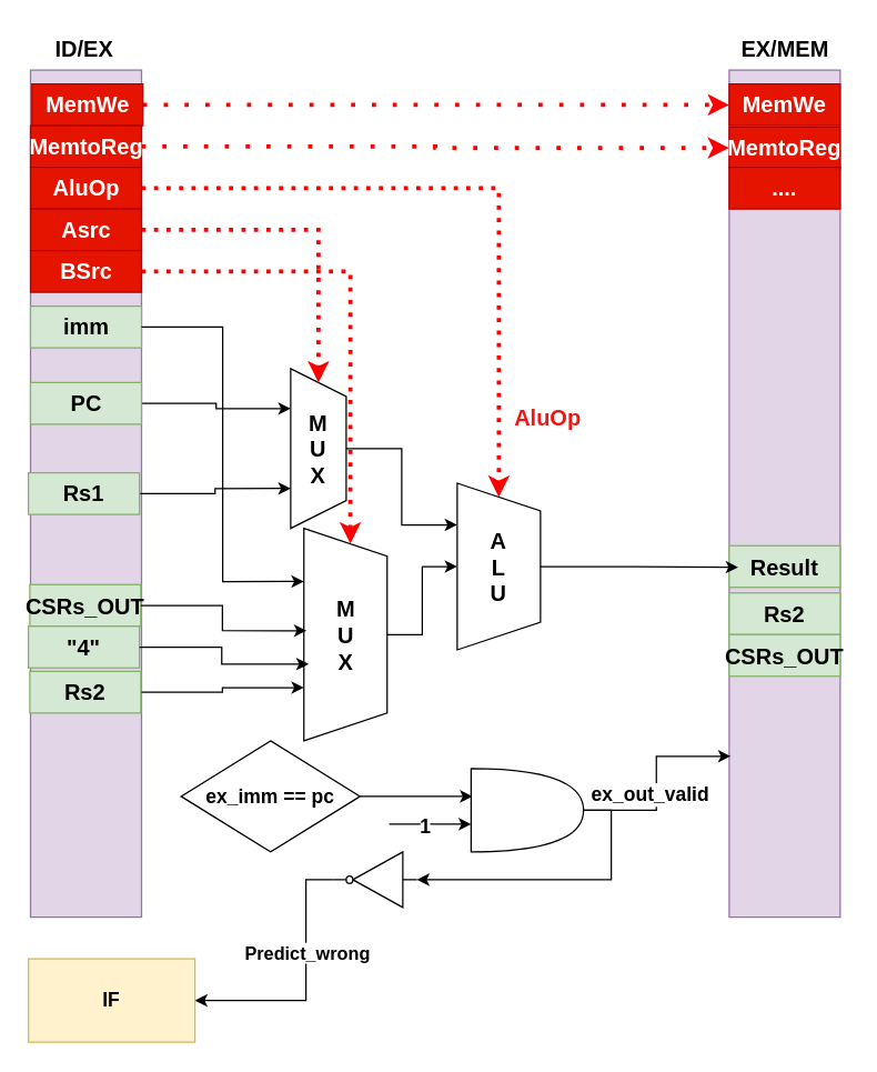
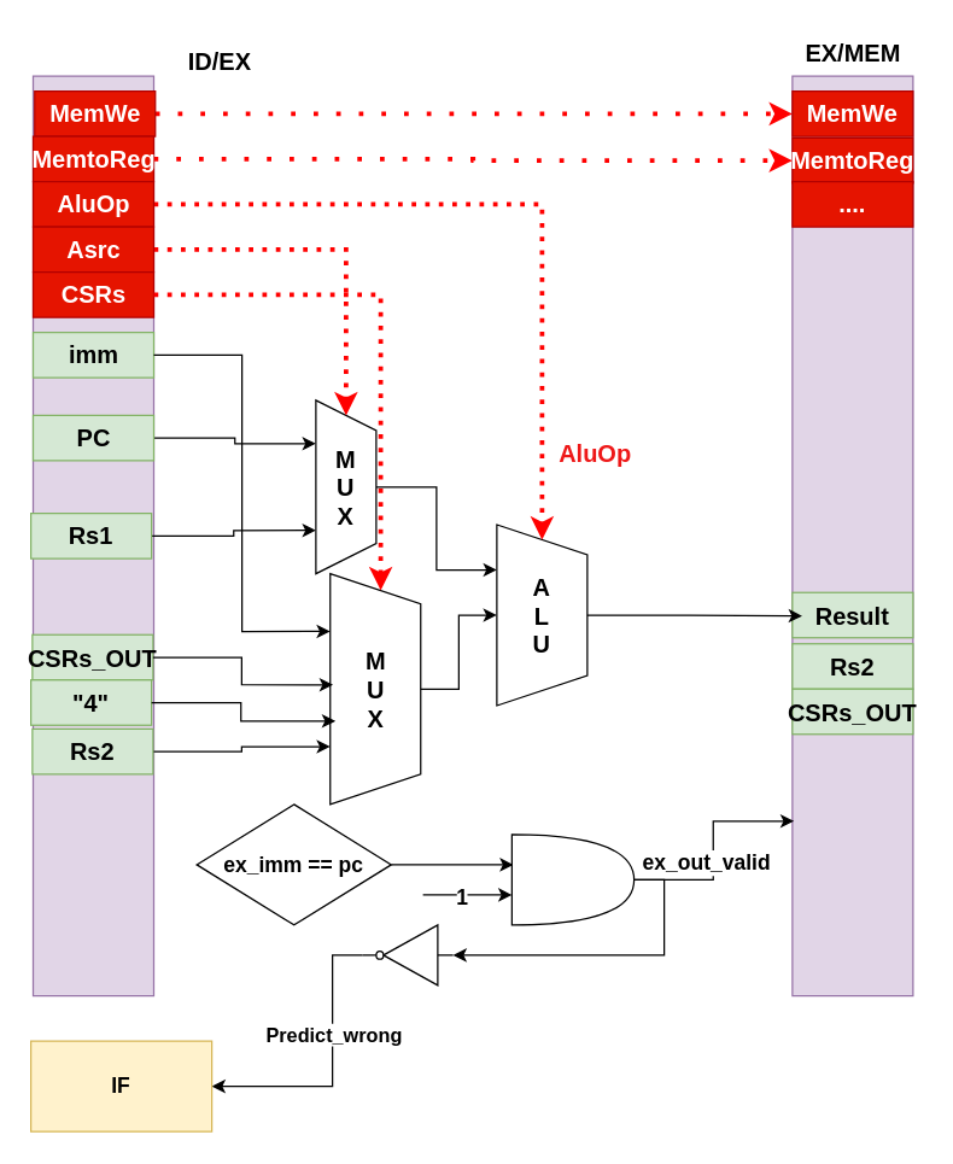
  <mxCell id="0" />
  <mxCell id="1" parent="0" />
  <mxCell id="2" value="A&lt;div style=&quot;font-size: 16px;&quot;&gt;L&lt;/div&gt;&lt;div style=&quot;font-size: 16px;&quot;&gt;U&lt;/div&gt;" style="shape=trapezoid;perimeter=trapezoidPerimeter;whiteSpace=wrap;html=1;fixedSize=1;direction=south;fontSize=16;fontStyle=1;movable=1;resizable=1;rotatable=1;deletable=1;editable=1;locked=0;connectable=1;" vertex="1" parent="1"><mxGeometry x="329" y="347.5" width="60" height="120" as="geometry" /></mxCell>
  <mxCell id="3" value="" style="rounded=0;whiteSpace=wrap;html=1;fontSize=16;fillColor=#e1d5e7;strokeColor=#9673a6;container=0;fontStyle=1;movable=1;resizable=1;rotatable=1;deletable=1;editable=1;locked=0;connectable=1;" vertex="1" parent="1"><mxGeometry x="21.5" y="50" width="80" height="610" as="geometry" /></mxCell>
- <mxCell id="4" value="ID/EX" style="text;html=1;align=center;verticalAlign=middle;resizable=1;points=[];autosize=1;strokeColor=none;fillColor=none;fontSize=16;container=0;fontStyle=1;movable=1;rotatable=1;deletable=1;editable=1;locked=0;connectable=1;" vertex="1" parent="1"><mxGeometry x="25" y="20" width="70" height="30" as="geometry" /></mxCell>
+ <mxCell id="4" value="ID/EX" style="text;html=1;align=center;verticalAlign=middle;resizable=1;points=[];autosize=1;strokeColor=none;fillColor=none;fontSize=16;container=0;fontStyle=1;movable=1;rotatable=1;deletable=1;editable=1;locked=0;connectable=1;" vertex="1" parent="1"><mxGeometry x="110" y="25" width="70" height="30" as="geometry" /></mxCell>
  <mxCell id="5" value="imm" style="rounded=0;whiteSpace=wrap;html=1;fontSize=16;fillColor=#d5e8d4;strokeColor=#82b366;container=0;fontStyle=1;movable=1;resizable=1;rotatable=1;deletable=1;editable=1;locked=0;connectable=1;" vertex="1" parent="1"><mxGeometry x="21.5" y="220" width="80" height="30" as="geometry" /></mxCell>
  <mxCell id="6" style="edgeStyle=orthogonalEdgeStyle;rounded=0;orthogonalLoop=1;jettySize=auto;html=1;exitX=1;exitY=0.5;exitDx=0;exitDy=0;entryX=0.75;entryY=1;entryDx=0;entryDy=0;movable=1;resizable=1;rotatable=1;deletable=1;editable=1;locked=0;connectable=1;" edge="1" parent="1" source="7" target="27"><mxGeometry relative="1" as="geometry" /></mxCell>
  <mxCell id="7" value="Rs1" style="rounded=0;whiteSpace=wrap;html=1;fontSize=16;fillColor=#d5e8d4;strokeColor=#82b366;container=0;fontStyle=1;movable=1;resizable=1;rotatable=1;deletable=1;editable=1;locked=0;connectable=1;" vertex="1" parent="1"><mxGeometry x="20" y="340" width="80" height="30" as="geometry" /></mxCell>
  <mxCell id="8" style="edgeStyle=orthogonalEdgeStyle;rounded=0;orthogonalLoop=1;jettySize=auto;html=1;exitX=1;exitY=0.5;exitDx=0;exitDy=0;entryX=0.25;entryY=1;entryDx=0;entryDy=0;movable=1;resizable=1;rotatable=1;deletable=1;editable=1;locked=0;connectable=1;" edge="1" parent="1" source="9" target="27"><mxGeometry relative="1" as="geometry" /></mxCell>
  <mxCell id="9" value="PC" style="rounded=0;whiteSpace=wrap;html=1;fontSize=16;fillColor=#d5e8d4;strokeColor=#82b366;container=0;fontStyle=1;movable=1;resizable=1;rotatable=1;deletable=1;editable=1;locked=0;connectable=1;" vertex="1" parent="1"><mxGeometry x="21.5" y="275" width="80" height="30" as="geometry" /></mxCell>
  <mxCell id="10" style="edgeStyle=orthogonalEdgeStyle;rounded=0;orthogonalLoop=1;jettySize=auto;html=1;exitX=1;exitY=0.5;exitDx=0;exitDy=0;entryX=0;entryY=0.5;entryDx=0;entryDy=0;strokeWidth=3;strokeColor=#FF0000;dashed=1;dashPattern=1 4;movable=1;resizable=1;rotatable=1;deletable=1;editable=1;locked=0;connectable=1;" edge="1" parent="1" source="11" target="20"><mxGeometry relative="1" as="geometry" /></mxCell>
  <mxCell id="11" value="&lt;span style=&quot;font-size: 16px;&quot;&gt;&lt;font style=&quot;font-size: 16px;&quot;&gt;MemWe&lt;/font&gt;&lt;/span&gt;" style="rounded=0;whiteSpace=wrap;html=1;fillColor=#e51400;strokeColor=#B20000;fontColor=#ffffff;fontSize=16;fontStyle=1;movable=1;resizable=1;rotatable=1;deletable=1;editable=1;locked=0;connectable=1;" vertex="1" parent="1"><mxGeometry x="22.5" y="60" width="80" height="30" as="geometry" /></mxCell>
  <mxCell id="12" style="edgeStyle=orthogonalEdgeStyle;rounded=0;orthogonalLoop=1;jettySize=auto;html=1;exitX=1;exitY=0.5;exitDx=0;exitDy=0;entryX=0;entryY=0.5;entryDx=0;entryDy=0;strokeWidth=3;strokeColor=#FF0000;dashed=1;dashPattern=1 4;movable=1;resizable=1;rotatable=1;deletable=1;editable=1;locked=0;connectable=1;" edge="1" parent="1" source="13" target="21"><mxGeometry relative="1" as="geometry" /></mxCell>
  <mxCell id="13" value="MemtoReg" style="rounded=0;whiteSpace=wrap;html=1;fillColor=#e51400;strokeColor=#B20000;fontColor=#ffffff;fontSize=16;fontStyle=1;movable=1;resizable=1;rotatable=1;deletable=1;editable=1;locked=0;connectable=1;" vertex="1" parent="1"><mxGeometry x="21.5" y="90" width="80" height="30" as="geometry" /></mxCell>
  <mxCell id="14" style="edgeStyle=orthogonalEdgeStyle;rounded=0;orthogonalLoop=1;jettySize=auto;html=1;exitX=1;exitY=0.5;exitDx=0;exitDy=0;entryX=0;entryY=0.5;entryDx=0;entryDy=0;dashed=1;dashPattern=1 2;strokeWidth=3;strokeColor=#FF0000;movable=1;resizable=1;rotatable=1;deletable=1;editable=1;locked=0;connectable=1;" edge="1" parent="1" source="15" target="2"><mxGeometry relative="1" as="geometry" /></mxCell>
  <mxCell id="15" value="&lt;span style=&quot;font-size: 16px;&quot;&gt;&lt;font style=&quot;font-size: 16px;&quot;&gt;AluOp&lt;/font&gt;&lt;/span&gt;" style="rounded=0;whiteSpace=wrap;html=1;fillColor=#e51400;strokeColor=#B20000;fontColor=#ffffff;fontSize=16;fontStyle=1;movable=1;resizable=1;rotatable=1;deletable=1;editable=1;locked=0;connectable=1;" vertex="1" parent="1"><mxGeometry x="21.5" y="120" width="80" height="30" as="geometry" /></mxCell>
  <mxCell id="16" value="" style="rounded=0;whiteSpace=wrap;html=1;fontSize=16;fillColor=#e1d5e7;strokeColor=#9673a6;container=0;fontStyle=1;movable=1;resizable=1;rotatable=1;deletable=1;editable=1;locked=0;connectable=1;" vertex="1" parent="1"><mxGeometry x="525" y="50" width="80" height="610" as="geometry" /></mxCell>
  <mxCell id="17" value="EX/MEM" style="text;html=1;align=center;verticalAlign=middle;resizable=1;points=[];autosize=1;strokeColor=none;fillColor=none;fontSize=16;container=0;fontStyle=1;movable=1;rotatable=1;deletable=1;editable=1;locked=0;connectable=1;" vertex="1" parent="1"><mxGeometry x="520" y="20" width="90" height="30" as="geometry" /></mxCell>
  <mxCell id="18" value="Rs2" style="rounded=0;whiteSpace=wrap;html=1;fontSize=16;fillColor=#d5e8d4;strokeColor=#82b366;container=0;fontStyle=1;movable=1;resizable=1;rotatable=1;deletable=1;editable=1;locked=0;connectable=1;" vertex="1" parent="1"><mxGeometry x="525" y="426.5" width="80" height="30" as="geometry" /></mxCell>
  <mxCell id="19" value="Result" style="rounded=0;whiteSpace=wrap;html=1;fontSize=16;fillColor=#d5e8d4;strokeColor=#82b366;container=0;fontStyle=1;movable=1;resizable=1;rotatable=1;deletable=1;editable=1;locked=0;connectable=1;" vertex="1" parent="1"><mxGeometry x="525" y="392.5" width="80" height="30" as="geometry" /></mxCell>
  <mxCell id="20" value="&lt;span style=&quot;font-size: 16px;&quot;&gt;&lt;font style=&quot;font-size: 16px;&quot;&gt;MemWe&lt;/font&gt;&lt;/span&gt;" style="rounded=0;whiteSpace=wrap;html=1;fillColor=#e51400;strokeColor=#B20000;fontColor=#ffffff;fontSize=16;fontStyle=1;movable=1;resizable=1;rotatable=1;deletable=1;editable=1;locked=0;connectable=1;" vertex="1" parent="1"><mxGeometry x="525" y="60" width="80" height="30" as="geometry" /></mxCell>
  <mxCell id="21" value="&lt;span style=&quot;font-size: 16px;&quot;&gt;&lt;font style=&quot;font-size: 16px;&quot;&gt;MemtoReg&lt;/font&gt;&lt;/span&gt;" style="rounded=0;whiteSpace=wrap;html=1;fillColor=#e51400;strokeColor=#B20000;fontColor=#ffffff;fontSize=16;fontStyle=1;movable=1;resizable=1;rotatable=1;deletable=1;editable=1;locked=0;connectable=1;" vertex="1" parent="1"><mxGeometry x="525" y="91" width="80" height="30" as="geometry" /></mxCell>
  <mxCell id="22" value="&lt;span style=&quot;font-size: 16px;&quot;&gt;&lt;font style=&quot;font-size: 16px;&quot;&gt;....&lt;/font&gt;&lt;/span&gt;" style="rounded=0;whiteSpace=wrap;html=1;fillColor=#e51400;strokeColor=#B20000;fontColor=#ffffff;fontSize=16;fontStyle=1;movable=1;resizable=1;rotatable=1;deletable=1;editable=1;locked=0;connectable=1;" vertex="1" parent="1"><mxGeometry x="525" y="120" width="80" height="30" as="geometry" /></mxCell>
  <mxCell id="23" value="CSRs_OUT" style="rounded=0;whiteSpace=wrap;html=1;fontSize=16;fillColor=#d5e8d4;strokeColor=#82b366;container=0;fontStyle=1;movable=1;resizable=1;rotatable=1;deletable=1;editable=1;locked=0;connectable=1;" vertex="1" parent="1"><mxGeometry x="21" y="420.5" width="80" height="30" as="geometry" /></mxCell>
  <mxCell id="24" style="edgeStyle=orthogonalEdgeStyle;rounded=0;orthogonalLoop=1;jettySize=auto;html=1;exitX=1;exitY=0.5;exitDx=0;exitDy=0;entryX=0.75;entryY=1;entryDx=0;entryDy=0;movable=1;resizable=1;rotatable=1;deletable=1;editable=1;locked=0;connectable=1;" edge="1" parent="1" source="25" target="32"><mxGeometry relative="1" as="geometry" /></mxCell>
  <mxCell id="25" value="Rs2" style="rounded=0;whiteSpace=wrap;html=1;fontSize=16;fillColor=#d5e8d4;strokeColor=#82b366;container=0;fontStyle=1;movable=1;resizable=1;rotatable=1;deletable=1;editable=1;locked=0;connectable=1;" vertex="1" parent="1"><mxGeometry x="21" y="483" width="80" height="30" as="geometry" /></mxCell>
  <mxCell id="26" style="edgeStyle=orthogonalEdgeStyle;rounded=0;orthogonalLoop=1;jettySize=auto;html=1;exitX=0.5;exitY=0;exitDx=0;exitDy=0;entryX=0.25;entryY=1;entryDx=0;entryDy=0;movable=1;resizable=1;rotatable=1;deletable=1;editable=1;locked=0;connectable=1;" edge="1" parent="1" source="27" target="2"><mxGeometry relative="1" as="geometry" /></mxCell>
  <mxCell id="27" value="M&lt;div&gt;U&lt;/div&gt;&lt;div&gt;X&lt;/div&gt;" style="shape=trapezoid;perimeter=trapezoidPerimeter;whiteSpace=wrap;html=1;fixedSize=1;direction=south;fontSize=16;fontStyle=1;movable=1;resizable=1;rotatable=1;deletable=1;editable=1;locked=0;connectable=1;" vertex="1" parent="1"><mxGeometry x="209" y="265" width="40" height="115" as="geometry" /></mxCell>
  <mxCell id="28" style="edgeStyle=orthogonalEdgeStyle;rounded=0;orthogonalLoop=1;jettySize=auto;html=1;exitX=1;exitY=0.5;exitDx=0;exitDy=0;entryX=0;entryY=0.5;entryDx=0;entryDy=0;dashed=1;dashPattern=1 2;strokeWidth=3;strokeColor=#FF0000;movable=1;resizable=1;rotatable=1;deletable=1;editable=1;locked=0;connectable=1;" edge="1" parent="1" source="29" target="27"><mxGeometry relative="1" as="geometry" /></mxCell>
  <mxCell id="29" value="Asrc" style="rounded=0;whiteSpace=wrap;html=1;fillColor=#e51400;strokeColor=#B20000;fontColor=#ffffff;fontSize=16;fontStyle=1;movable=1;resizable=1;rotatable=1;deletable=1;editable=1;locked=0;connectable=1;" vertex="1" parent="1"><mxGeometry x="21.5" y="150" width="80" height="30" as="geometry" /></mxCell>
- <mxCell id="30" value="BSrc" style="rounded=0;whiteSpace=wrap;html=1;fillColor=#e51400;strokeColor=#B20000;fontColor=#ffffff;fontSize=16;fontStyle=1;movable=1;resizable=1;rotatable=1;deletable=1;editable=1;locked=0;connectable=1;" vertex="1" parent="1"><mxGeometry x="21.5" y="180" width="80" height="30" as="geometry" /></mxCell>
+ <mxCell id="30" value="CSRs" style="rounded=0;whiteSpace=wrap;html=1;fillColor=#e51400;strokeColor=#B20000;fontColor=#ffffff;fontSize=16;fontStyle=1;movable=1;resizable=1;rotatable=1;deletable=1;editable=1;locked=0;connectable=1;" vertex="1" parent="1"><mxGeometry x="21.5" y="180" width="80" height="30" as="geometry" /></mxCell>
  <mxCell id="31" style="edgeStyle=orthogonalEdgeStyle;rounded=0;orthogonalLoop=1;jettySize=auto;html=1;exitX=0.5;exitY=0;exitDx=0;exitDy=0;entryX=0.5;entryY=1;entryDx=0;entryDy=0;movable=1;resizable=1;rotatable=1;deletable=1;editable=1;locked=0;connectable=1;" edge="1" parent="1" source="32" target="2"><mxGeometry relative="1" as="geometry" /></mxCell>
  <mxCell id="32" value="M&lt;div&gt;U&lt;/div&gt;&lt;div&gt;X&lt;/div&gt;" style="shape=trapezoid;perimeter=trapezoidPerimeter;whiteSpace=wrap;html=1;fixedSize=1;direction=south;fontSize=16;fontStyle=1;points=[[0,0,0,0,0],[0,0.13,0,0,0],[0,0.37,0,0,0],[0,0.5,0,0,0],[0,0.63,0,0,0],[0,0.88,0,0,0],[0,1,0,0,0],[0.25,0,0,0,0],[0.25,1,0,0,0],[0.5,0,0,0,0],[0.75,0,0,0,0],[0.75,1,0,0,0],[1,0,0,0,0],[1,0.25,0,0,0],[1,0.5,0,0,0],[1,0.75,0,0,0],[1,1,0,0,0]];movable=1;resizable=1;rotatable=1;deletable=1;editable=1;locked=0;connectable=1;" vertex="1" parent="1"><mxGeometry x="218.5" y="380" width="60" height="153" as="geometry" /></mxCell>
  <mxCell id="33" value="&quot;4&quot;" style="rounded=0;whiteSpace=wrap;html=1;fontSize=16;fillColor=#d5e8d4;strokeColor=#82b366;container=0;fontStyle=1;movable=1;resizable=1;rotatable=1;deletable=1;editable=1;locked=0;connectable=1;" vertex="1" parent="1"><mxGeometry x="20" y="450.5" width="80" height="30" as="geometry" /></mxCell>
  <mxCell id="34" style="edgeStyle=orthogonalEdgeStyle;rounded=0;orthogonalLoop=1;jettySize=auto;html=1;exitX=1;exitY=0.5;exitDx=0;exitDy=0;entryX=0.25;entryY=1;entryDx=0;entryDy=0;entryPerimeter=0;movable=1;resizable=1;rotatable=1;deletable=1;editable=1;locked=0;connectable=1;" edge="1" parent="1" source="5" target="32"><mxGeometry relative="1" as="geometry" /></mxCell>
  <mxCell id="35" style="edgeStyle=orthogonalEdgeStyle;rounded=0;orthogonalLoop=1;jettySize=auto;html=1;exitX=1;exitY=0.5;exitDx=0;exitDy=0;entryX=0.639;entryY=0.942;entryDx=0;entryDy=0;entryPerimeter=0;movable=1;resizable=1;rotatable=1;deletable=1;editable=1;locked=0;connectable=1;" edge="1" parent="1" source="33" target="32"><mxGeometry relative="1" as="geometry" /></mxCell>
  <mxCell id="36" style="edgeStyle=orthogonalEdgeStyle;rounded=0;orthogonalLoop=1;jettySize=auto;html=1;exitX=1;exitY=0.5;exitDx=0;exitDy=0;entryX=0.482;entryY=0.969;entryDx=0;entryDy=0;entryPerimeter=0;movable=1;resizable=1;rotatable=1;deletable=1;editable=1;locked=0;connectable=1;" edge="1" parent="1" source="23" target="32"><mxGeometry relative="1" as="geometry" /></mxCell>
  <mxCell id="37" style="edgeStyle=orthogonalEdgeStyle;rounded=0;orthogonalLoop=1;jettySize=auto;html=1;exitX=0.5;exitY=0;exitDx=0;exitDy=0;movable=1;resizable=1;rotatable=1;deletable=1;editable=1;locked=0;connectable=1;entryX=0.081;entryY=0.517;entryDx=0;entryDy=0;entryPerimeter=0;" edge="1" parent="1" source="2" target="19"><mxGeometry relative="1" as="geometry"><mxPoint x="481.5" y="408" as="targetPoint" /></mxGeometry></mxCell>
  <mxCell id="38" value="AluOp" style="text;html=1;align=center;verticalAlign=middle;resizable=1;points=[];autosize=1;strokeColor=none;fillColor=none;fontColor=#ee1717;fontSize=16;fontStyle=1;movable=1;rotatable=1;deletable=1;editable=1;locked=0;connectable=1;" vertex="1" parent="1"><mxGeometry x="359" y="285" width="70" height="30" as="geometry" /></mxCell>
  <mxCell id="39" value="CSRs_OUT" style="rounded=0;whiteSpace=wrap;html=1;fontSize=16;fillColor=#d5e8d4;strokeColor=#82b366;container=0;fontStyle=1;movable=1;resizable=1;rotatable=1;deletable=1;editable=1;locked=0;connectable=1;" vertex="1" parent="1"><mxGeometry x="525" y="456.5" width="80" height="30" as="geometry" /></mxCell>
  <mxCell id="40" style="edgeStyle=orthogonalEdgeStyle;rounded=0;orthogonalLoop=1;jettySize=auto;html=1;entryX=0.072;entryY=0.442;entryDx=0;entryDy=0;entryPerimeter=0;dashed=1;dashPattern=1 2;strokeColor=#FF0000;strokeWidth=3;align=center;verticalAlign=middle;fontFamily=Helvetica;fontSize=11;fontColor=default;labelBackgroundColor=default;resizable=1;endArrow=classic;" edge="1" parent="1" source="30" target="32"><mxGeometry relative="1" as="geometry" /></mxCell>
  <mxCell id="41" value="ex_imm == pc" style="rhombus;whiteSpace=wrap;html=1;fontStyle=1;fontSize=14;" vertex="1" parent="1"><mxGeometry x="130" y="533" width="129" height="80" as="geometry" /></mxCell>
  <mxCell id="42" value="" style="endArrow=classic;html=1;rounded=0;" edge="1" parent="1"><mxGeometry width="50" height="50" relative="1" as="geometry"><mxPoint x="259" y="573" as="sourcePoint" /><mxPoint x="340" y="573" as="targetPoint" /></mxGeometry></mxCell>
  <mxCell id="43" style="edgeStyle=orthogonalEdgeStyle;rounded=0;orthogonalLoop=1;jettySize=auto;html=1;entryX=0.013;entryY=0.81;entryDx=0;entryDy=0;entryPerimeter=0;" edge="1" parent="1" source="45" target="16"><mxGeometry relative="1" as="geometry" /></mxCell>
  <mxCell id="44" value="&lt;span style=&quot;font-size: 14px;&quot;&gt;&lt;b&gt;ex_out_valid&lt;/b&gt;&lt;/span&gt;" style="edgeLabel;html=1;align=center;verticalAlign=middle;resizable=0;points=[];" vertex="1" connectable="0" parent="43"><mxGeometry x="-0.131" y="-1" relative="1" as="geometry"><mxPoint x="-6" y="-1" as="offset" /></mxGeometry></mxCell>
  <mxCell id="45" value="" style="shape=or;whiteSpace=wrap;html=1;" vertex="1" parent="1"><mxGeometry x="339" y="553" width="81" height="60" as="geometry" /></mxCell>
  <mxCell id="46" value="" style="endArrow=classic;html=1;rounded=0;" edge="1" parent="1"><mxGeometry width="50" height="50" relative="1" as="geometry"><mxPoint x="280" y="593" as="sourcePoint" /><mxPoint x="339" y="593" as="targetPoint" /></mxGeometry></mxCell>
  <mxCell id="47" value="1" style="edgeLabel;html=1;align=center;verticalAlign=middle;resizable=0;points=[];fontSize=14;fontStyle=1" vertex="1" connectable="0" parent="46"><mxGeometry x="-0.152" y="-1" relative="1" as="geometry"><mxPoint as="offset" /></mxGeometry></mxCell>
  <mxCell id="48" value="" style="edgeStyle=orthogonalEdgeStyle;rounded=0;orthogonalLoop=1;jettySize=auto;html=1;entryX=1;entryY=0.5;entryDx=0;entryDy=0;" edge="1" parent="1" source="50" target="51"><mxGeometry relative="1" as="geometry"><mxPoint x="-15" y="760" as="targetPoint" /><Array as="points"><mxPoint x="220" y="633" /><mxPoint x="220" y="720" /></Array></mxGeometry></mxCell>
  <mxCell id="49" value="Predict_wrong" style="edgeLabel;html=1;align=center;verticalAlign=middle;resizable=0;points=[];fontSize=13;fontStyle=1" vertex="1" connectable="0" parent="48"><mxGeometry x="-0.229" relative="1" as="geometry"><mxPoint as="offset" /></mxGeometry></mxCell>
  <mxCell id="50" value="" style="verticalLabelPosition=bottom;shadow=0;dashed=0;align=center;html=1;verticalAlign=top;shape=mxgraph.electrical.logic_gates.inverter_2;direction=west;" vertex="1" parent="1"><mxGeometry x="240" y="613" width="60" height="40" as="geometry" /></mxCell>
  <mxCell id="51" value="&lt;b&gt;&lt;font style=&quot;font-size: 14px;&quot;&gt;IF&lt;/font&gt;&lt;/b&gt;" style="rounded=0;whiteSpace=wrap;html=1;fillColor=#fff2cc;strokeColor=#d6b656;" vertex="1" parent="1"><mxGeometry x="20" y="690" width="120" height="60" as="geometry" /></mxCell>
  <mxCell id="52" style="edgeStyle=orthogonalEdgeStyle;rounded=0;orthogonalLoop=1;jettySize=auto;html=1;exitX=1;exitY=0.5;exitDx=0;exitDy=0;exitPerimeter=0;entryX=0;entryY=0.5;entryDx=0;entryDy=0;entryPerimeter=0;" edge="1" parent="1" source="45" target="50"><mxGeometry relative="1" as="geometry" /></mxCell>
